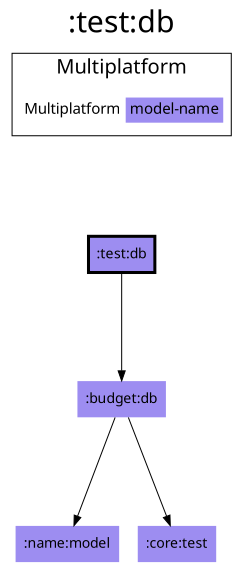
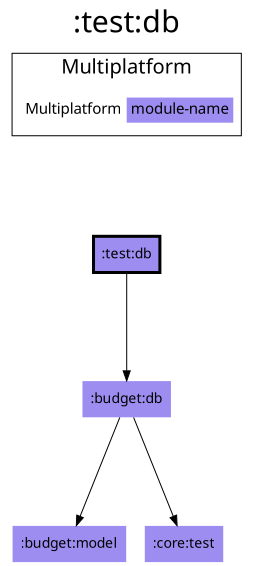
  digraph {
    fontname="Noto Sans"
    fontsize=30
    label=":test:db"
    labelloc=t
    rankdir=TB
    ranksep=1.5
    node [fillcolor="#9D8DF1" fontname="Noto Sans" shape=none style=filled]
    edge [dir=forward fontname="Noto Sans"]
    ":test:db" [color=black penwidth=3 shape=box]
-   n2 [fillcolor="#FFFFFF" fontsize=15 label=< <TABLE BORDER="0" CELLBORDER="0" CELLSPACING="0" CELLPADDING="4"> <TR><TD>Multiplatform</TD><TD BGCOLOR="#9D8DF1">model-name</TD></TR> </TABLE> > margin=0]
+   n2 [fillcolor="#FFFFFF" fontsize=15 label=< <TABLE BORDER="0" CELLBORDER="0" CELLSPACING="0" CELLPADDING="4"> <TR><TD>Multiplatform</TD><TD BGCOLOR="#9D8DF1">module-name</TD></TR> </TABLE> > margin=0]
    ":budget:db"
-   ":budget:model" [label=":name:model"]
+   ":budget:model"
    n5 [label=":core:test"]
    subgraph sub_1 {
      rank=same
      ":test:db"
    }
    subgraph cluster_2 {
      fontsize=20
      label=Multiplatform
      n2
    }
    ":test:db" -> ":budget:db"
    n2 -> ":test:db" [style=invis]
    ":budget:db" -> ":budget:model"
    ":budget:db" -> n5
  }
